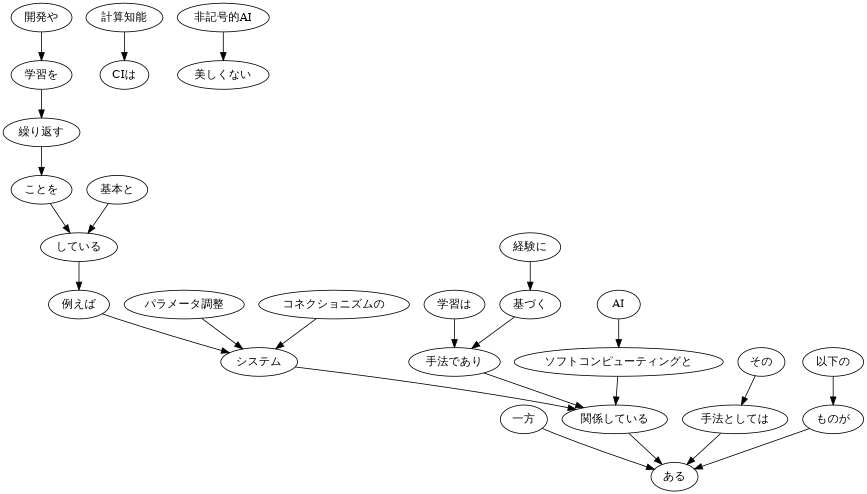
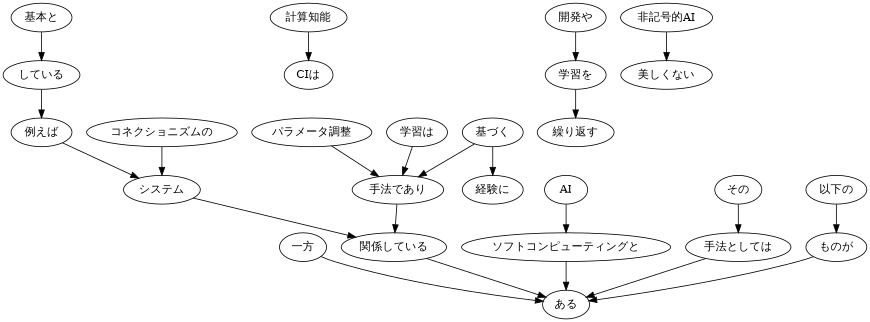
  digraph {
    n1 [label="一方"]
    n2 [label="ある"]
    n3 [label="計算知能"]
    n4 [label="CIは"]
    n5 [label="システム"]
    n6 [label="関係している"]
    n7 [label="開発や"]
    n8 [label="学習を"]
    n9 [label="繰り返す"]
-   n10 [label="ことを"]
    n11 [label="している"]
    n12 [label="例えば"]
    n13 [label="基本と"]
    n14 [label="パラメータ調整"]
    n15 [label="コネクショニズムの"]
    n16 [label="学習は"]
    n17 [label="手法であり"]
    n18 [label="経験に"]
    n19 [label="基づく"]
    n20 [label="非記号的AI"]
    n21 [label="美しくない"]
    n22 [label="ソフトコンピューティングと"]
    n23 [label=AI]
    n24 [label="その"]
    n25 [label="手法としては"]
    n26 [label="以下の"]
    n27 [label="ものが"]
    n1 -> n2
    n3 -> n4
    n5 -> n6
    n6 -> n2
    n7 -> n8
    n8 -> n9
-   n9 -> n10
-   n10 -> n11
    n11 -> n12
    n12 -> n5
    n13 -> n11
-   n14 -> n5
+   n14 -> n17
    n15 -> n5
    n16 -> n17
    n17 -> n6
-   n18 -> n19
+   n19 -> n18
    n19 -> n17
    n20 -> n21
-   n22 -> n6
+   n22 -> n2
    n23 -> n22
    n24 -> n25
    n25 -> n2
    n26 -> n27
    n27 -> n2
  }
